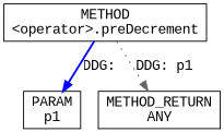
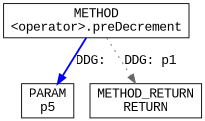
  digraph {
    fontname="Liberation Mono"
    node [fontname="Liberation Mono" shape=rect]
    edge [arrowhead=normal fontname="Liberation Mono"]
    n1 [label=<METHOD<BR/>&lt;operator&gt;.preDecrement>]
-   n2 [label=<PARAM<BR/>p1>]
-   n3 [label=<METHOD_RETURN<BR/>ANY>]
+   n2 [label=<PARAM<BR/>p5>]
+   n3 [label=<METHOD_RETURN<BR/>RETURN>]
    n1 -> n2 [color=blue label="DDG: " style=bold]
    n1 -> n3 [color=gray40 label="DDG: p1" style=dotted]
  }
